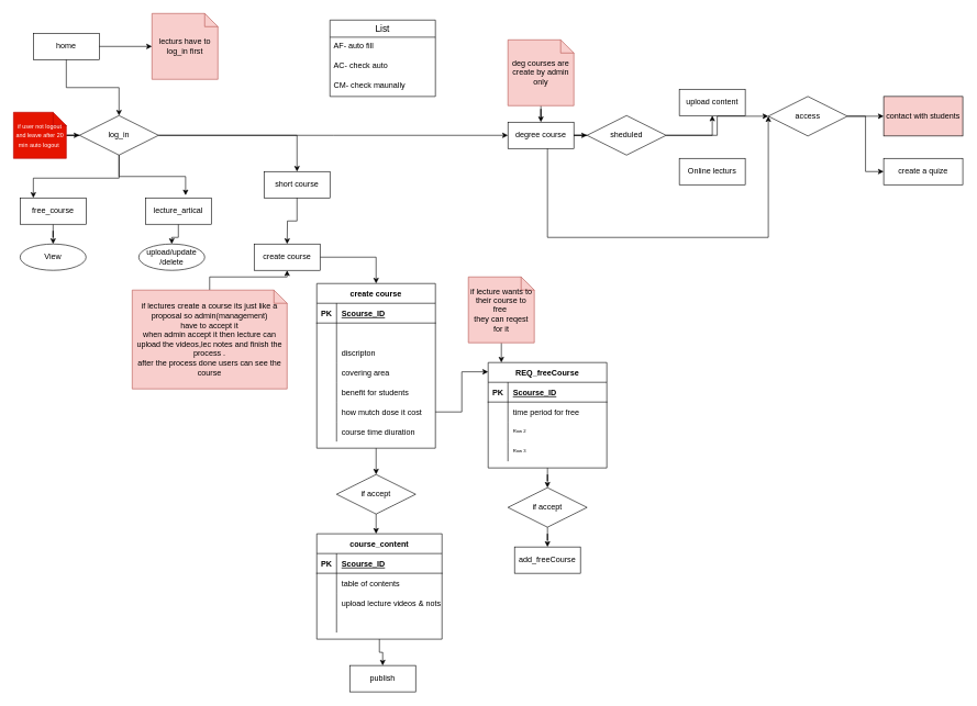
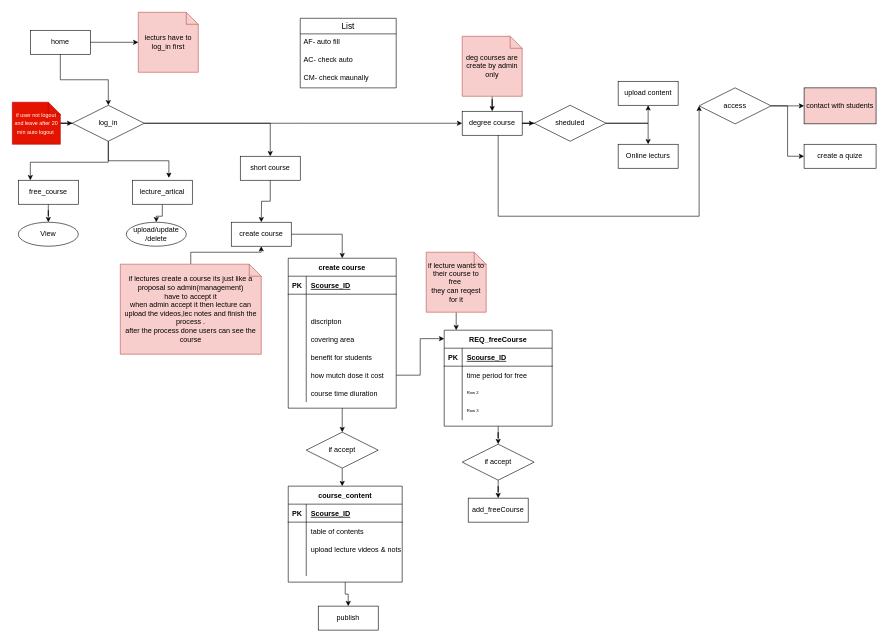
  <mxCell id="0" />
  <mxCell id="1" parent="0" />
  <mxCell id="2" value="home" style="whiteSpace=wrap;html=1;align=center;" vertex="1" parent="1"><mxGeometry x="50" y="50" width="100" height="40" as="geometry" /></mxCell>
  <mxCell id="3" style="edgeStyle=orthogonalEdgeStyle;rounded=0;orthogonalLoop=1;jettySize=auto;html=1;entryX=0.5;entryY=0;entryDx=0;entryDy=0;" edge="1" parent="1" source="5" target="18"><mxGeometry relative="1" as="geometry" /></mxCell>
  <mxCell id="4" style="edgeStyle=orthogonalEdgeStyle;rounded=0;orthogonalLoop=1;jettySize=auto;html=1;" edge="1" parent="1" source="5"><mxGeometry relative="1" as="geometry"><mxPoint x="770" y="205" as="targetPoint" /></mxGeometry></mxCell>
  <mxCell id="5" value="log_in" style="shape=rhombus;perimeter=rhombusPerimeter;whiteSpace=wrap;html=1;align=center;" vertex="1" parent="1"><mxGeometry x="120" y="175" width="120" height="60" as="geometry" /></mxCell>
  <mxCell id="6" style="edgeStyle=orthogonalEdgeStyle;rounded=0;orthogonalLoop=1;jettySize=auto;html=1;entryX=0.5;entryY=0;entryDx=0;entryDy=0;" edge="1" parent="1" source="2" target="5"><mxGeometry x="40" y="40" as="geometry"><mxPoint x="130" y="150" as="targetPoint" /></mxGeometry></mxCell>
  <mxCell id="7" value="" style="edgeStyle=orthogonalEdgeStyle;rounded=0;orthogonalLoop=1;jettySize=auto;html=1;" edge="1" parent="1" source="8" target="27"><mxGeometry relative="1" as="geometry" /></mxCell>
  <mxCell id="8" value="free_course" style="whiteSpace=wrap;html=1;align=center;" vertex="1" parent="1"><mxGeometry x="30" y="300" width="100" height="40" as="geometry" /></mxCell>
  <mxCell id="9" style="edgeStyle=orthogonalEdgeStyle;rounded=0;orthogonalLoop=1;jettySize=auto;html=1;" edge="1" parent="1" source="5" target="8"><mxGeometry x="40" y="40" as="geometry"><Array as="points"><mxPoint x="180" y="270" /><mxPoint x="50" y="270" /></Array></mxGeometry></mxCell>
  <mxCell id="10" value="" style="edgeStyle=orthogonalEdgeStyle;rounded=0;orthogonalLoop=1;jettySize=auto;html=1;" edge="1" parent="1" source="11" target="26"><mxGeometry relative="1" as="geometry" /></mxCell>
  <mxCell id="11" value="lecture_artical" style="whiteSpace=wrap;html=1;align=center;" vertex="1" parent="1"><mxGeometry x="220" y="300" width="100" height="40" as="geometry" /></mxCell>
  <mxCell id="12" style="edgeStyle=orthogonalEdgeStyle;rounded=0;orthogonalLoop=1;jettySize=auto;html=1;entryX=0.61;entryY=-0.1;entryDx=0;entryDy=0;entryPerimeter=0;" edge="1" parent="1" source="5" target="11"><mxGeometry x="40" y="40" as="geometry" /></mxCell>
  <mxCell id="13" value="lecturs have to log_in first" style="shape=note;size=20;whiteSpace=wrap;html=1;fillColor=#f8cecc;strokeColor=#b85450;" vertex="1" parent="1"><mxGeometry x="230" y="20" width="100" height="100" as="geometry" /></mxCell>
  <mxCell id="14" style="edgeStyle=orthogonalEdgeStyle;rounded=0;orthogonalLoop=1;jettySize=auto;html=1;entryX=0;entryY=0.5;entryDx=0;entryDy=0;entryPerimeter=0;" edge="1" parent="1" source="2" target="13"><mxGeometry x="40" y="40" as="geometry" /></mxCell>
  <mxCell id="15" style="edgeStyle=orthogonalEdgeStyle;rounded=0;orthogonalLoop=1;jettySize=auto;html=1;" edge="1" parent="1" source="16" target="5"><mxGeometry x="40" y="40" as="geometry" /></mxCell>
  <mxCell id="16" value="&lt;font style=&quot;font-size: 9px&quot;&gt;if user not logout and leave after 20 min auto logout&amp;nbsp;&lt;/font&gt;" style="shape=note;size=20;whiteSpace=wrap;html=1;fillColor=#e51400;strokeColor=#B20000;fontColor=#ffffff;" vertex="1" parent="1"><mxGeometry x="20" y="170" width="80" height="70" as="geometry" /></mxCell>
  <mxCell id="17" value="" style="edgeStyle=orthogonalEdgeStyle;rounded=0;orthogonalLoop=1;jettySize=auto;html=1;" edge="1" parent="1" source="18"><mxGeometry relative="1" as="geometry"><mxPoint x="435" y="370" as="targetPoint" /></mxGeometry></mxCell>
  <mxCell id="18" value="short course" style="whiteSpace=wrap;html=1;align=center;fillColor=none;" vertex="1" parent="1"><mxGeometry x="400" y="260" width="100" height="40" as="geometry" /></mxCell>
  <mxCell id="19" value="" style="edgeStyle=orthogonalEdgeStyle;rounded=0;orthogonalLoop=1;jettySize=auto;html=1;fontSize=7;entryX=0;entryY=0.5;entryDx=0;entryDy=0;" edge="1" parent="1" source="21" target="97"><mxGeometry relative="1" as="geometry"><mxPoint x="930" y="230" as="targetPoint" /></mxGeometry></mxCell>
  <mxCell id="20" style="edgeStyle=orthogonalEdgeStyle;rounded=0;orthogonalLoop=1;jettySize=auto;html=1;entryX=0;entryY=0.5;entryDx=0;entryDy=0;fontSize=12;" edge="1" parent="1" source="21" target="100"><mxGeometry relative="1" as="geometry"><Array as="points"><mxPoint x="830" y="360" /></Array></mxGeometry></mxCell>
  <mxCell id="21" value="degree course" style="whiteSpace=wrap;html=1;align=center;fillColor=none;" vertex="1" parent="1"><mxGeometry x="770" y="185" width="100" height="40" as="geometry" /></mxCell>
  <mxCell id="22" value="List" style="swimlane;fontStyle=0;childLayout=stackLayout;horizontal=1;startSize=26;horizontalStack=0;resizeParent=1;resizeParentMax=0;resizeLast=0;collapsible=1;marginBottom=0;align=center;fontSize=14;fillColor=none;" vertex="1" parent="1"><mxGeometry x="500" y="30" width="160" height="116" as="geometry" /></mxCell>
  <mxCell id="23" value="AF- auto fill" style="text;strokeColor=none;fillColor=none;spacingLeft=4;spacingRight=4;overflow=hidden;rotatable=0;points=[[0,0.5],[1,0.5]];portConstraint=eastwest;fontSize=12;" vertex="1" parent="22"><mxGeometry y="26" width="160" height="30" as="geometry" /></mxCell>
  <mxCell id="24" value="AC- check auto" style="text;strokeColor=none;fillColor=none;spacingLeft=4;spacingRight=4;overflow=hidden;rotatable=0;points=[[0,0.5],[1,0.5]];portConstraint=eastwest;fontSize=12;" vertex="1" parent="22"><mxGeometry y="56" width="160" height="30" as="geometry" /></mxCell>
  <mxCell id="25" value="CM- check maunally" style="text;strokeColor=none;fillColor=none;spacingLeft=4;spacingRight=4;overflow=hidden;rotatable=0;points=[[0,0.5],[1,0.5]];portConstraint=eastwest;fontSize=12;" vertex="1" parent="22"><mxGeometry y="86" width="160" height="30" as="geometry" /></mxCell>
  <mxCell id="26" value="upload/update&lt;br&gt;/delete" style="ellipse;whiteSpace=wrap;html=1;" vertex="1" parent="1"><mxGeometry x="210" y="370" width="100" height="40" as="geometry" /></mxCell>
  <mxCell id="27" value="View" style="ellipse;whiteSpace=wrap;html=1;" vertex="1" parent="1"><mxGeometry x="30" y="370" width="100" height="40" as="geometry" /></mxCell>
  <mxCell id="28" style="edgeStyle=orthogonalEdgeStyle;rounded=0;orthogonalLoop=1;jettySize=auto;html=1;entryX=0.5;entryY=1;entryDx=0;entryDy=0;fontSize=7;" edge="1" parent="1" source="29" target="31"><mxGeometry relative="1" as="geometry" /></mxCell>
  <mxCell id="29" value="if lectures create a course its just like a proposal so&amp;nbsp;admin(management)&lt;br&gt;have to accept it&lt;br&gt;when admin accept it then lecture can upload the videos,lec notes and finish the process .&lt;br&gt;after the process done users can see the course" style="shape=note;size=20;whiteSpace=wrap;html=1;fillColor=#f8cecc;strokeColor=#b85450;" vertex="1" parent="1"><mxGeometry x="200" y="440" width="235" height="150" as="geometry" /></mxCell>
  <mxCell id="30" style="edgeStyle=orthogonalEdgeStyle;rounded=0;orthogonalLoop=1;jettySize=auto;html=1;entryX=0.5;entryY=0;entryDx=0;entryDy=0;" edge="1" parent="1" source="31" target="33"><mxGeometry relative="1" as="geometry"><Array as="points"><mxPoint x="570" y="390" /></Array></mxGeometry></mxCell>
  <mxCell id="31" value="create course" style="whiteSpace=wrap;html=1;align=center;" vertex="1" parent="1"><mxGeometry x="385" y="370" width="100" height="40" as="geometry" /></mxCell>
  <mxCell id="32" style="edgeStyle=orthogonalEdgeStyle;rounded=0;orthogonalLoop=1;jettySize=auto;html=1;entryX=0.5;entryY=0;entryDx=0;entryDy=0;" edge="1" parent="1" source="33" target="55"><mxGeometry relative="1" as="geometry" /></mxCell>
  <mxCell id="33" value="create course" style="shape=table;startSize=30;container=1;collapsible=1;childLayout=tableLayout;fixedRows=1;rowLines=0;fontStyle=1;align=center;resizeLast=1;" vertex="1" parent="1"><mxGeometry x="480" y="430" width="180" height="250" as="geometry" /></mxCell>
  <mxCell id="34" value="" style="shape=partialRectangle;collapsible=0;dropTarget=0;pointerEvents=0;fillColor=none;top=0;left=0;bottom=1;right=0;points=[[0,0.5],[1,0.5]];portConstraint=eastwest;" vertex="1" parent="33"><mxGeometry y="30" width="180" height="30" as="geometry" /></mxCell>
  <mxCell id="35" value="PK" style="shape=partialRectangle;connectable=0;fillColor=none;top=0;left=0;bottom=0;right=0;fontStyle=1;overflow=hidden;" vertex="1" parent="34"><mxGeometry width="30" height="30" as="geometry" /></mxCell>
  <mxCell id="36" value="Scourse_ID" style="shape=partialRectangle;connectable=0;fillColor=none;top=0;left=0;bottom=0;right=0;align=left;spacingLeft=6;fontStyle=5;overflow=hidden;" vertex="1" parent="34"><mxGeometry x="30" width="150" height="30" as="geometry" /></mxCell>
  <mxCell id="37" value="" style="shape=partialRectangle;collapsible=0;dropTarget=0;pointerEvents=0;fillColor=none;top=0;left=0;bottom=0;right=0;points=[[0,0.5],[1,0.5]];portConstraint=eastwest;" vertex="1" parent="33"><mxGeometry y="60" width="180" height="30" as="geometry" /></mxCell>
  <mxCell id="38" value="" style="shape=partialRectangle;connectable=0;fillColor=none;top=0;left=0;bottom=0;right=0;editable=1;overflow=hidden;" vertex="1" parent="37"><mxGeometry width="30" height="30" as="geometry" /></mxCell>
  <mxCell id="39" value="" style="shape=partialRectangle;collapsible=0;dropTarget=0;pointerEvents=0;fillColor=none;top=0;left=0;bottom=0;right=0;points=[[0,0.5],[1,0.5]];portConstraint=eastwest;" vertex="1" parent="33"><mxGeometry y="90" width="180" height="30" as="geometry" /></mxCell>
  <mxCell id="40" value="" style="shape=partialRectangle;connectable=0;fillColor=none;top=0;left=0;bottom=0;right=0;editable=1;overflow=hidden;" vertex="1" parent="39"><mxGeometry width="30" height="30" as="geometry" /></mxCell>
  <mxCell id="41" value="discripton" style="shape=partialRectangle;connectable=0;fillColor=none;top=0;left=0;bottom=0;right=0;align=left;spacingLeft=6;overflow=hidden;" vertex="1" parent="39"><mxGeometry x="30" width="150" height="30" as="geometry" /></mxCell>
  <mxCell id="42" value="" style="shape=partialRectangle;collapsible=0;dropTarget=0;pointerEvents=0;fillColor=none;top=0;left=0;bottom=0;right=0;points=[[0,0.5],[1,0.5]];portConstraint=eastwest;" vertex="1" parent="33"><mxGeometry y="120" width="180" height="30" as="geometry" /></mxCell>
  <mxCell id="43" value="" style="shape=partialRectangle;connectable=0;fillColor=none;top=0;left=0;bottom=0;right=0;editable=1;overflow=hidden;" vertex="1" parent="42"><mxGeometry width="30" height="30" as="geometry" /></mxCell>
  <mxCell id="44" value="covering area " style="shape=partialRectangle;connectable=0;fillColor=none;top=0;left=0;bottom=0;right=0;align=left;spacingLeft=6;overflow=hidden;" vertex="1" parent="42"><mxGeometry x="30" width="150" height="30" as="geometry" /></mxCell>
  <mxCell id="45" value="" style="shape=partialRectangle;collapsible=0;dropTarget=0;pointerEvents=0;fillColor=none;top=0;left=0;bottom=0;right=0;points=[[0,0.5],[1,0.5]];portConstraint=eastwest;" vertex="1" parent="33"><mxGeometry y="150" width="180" height="30" as="geometry" /></mxCell>
  <mxCell id="46" value="" style="shape=partialRectangle;connectable=0;fillColor=none;top=0;left=0;bottom=0;right=0;editable=1;overflow=hidden;" vertex="1" parent="45"><mxGeometry width="30" height="30" as="geometry" /></mxCell>
  <mxCell id="47" value="benefit for students" style="shape=partialRectangle;connectable=0;fillColor=none;top=0;left=0;bottom=0;right=0;align=left;spacingLeft=6;overflow=hidden;" vertex="1" parent="45"><mxGeometry x="30" width="150" height="30" as="geometry" /></mxCell>
  <mxCell id="48" value="" style="shape=partialRectangle;collapsible=0;dropTarget=0;pointerEvents=0;fillColor=none;top=0;left=0;bottom=0;right=0;points=[[0,0.5],[1,0.5]];portConstraint=eastwest;" vertex="1" parent="33"><mxGeometry y="180" width="180" height="30" as="geometry" /></mxCell>
  <mxCell id="49" value="" style="shape=partialRectangle;connectable=0;fillColor=none;top=0;left=0;bottom=0;right=0;editable=1;overflow=hidden;" vertex="1" parent="48"><mxGeometry width="30" height="30" as="geometry" /></mxCell>
  <mxCell id="50" value="how mutch dose it cost" style="shape=partialRectangle;connectable=0;fillColor=none;top=0;left=0;bottom=0;right=0;align=left;spacingLeft=6;overflow=hidden;" vertex="1" parent="48"><mxGeometry x="30" width="150" height="30" as="geometry" /></mxCell>
  <mxCell id="51" value="" style="shape=partialRectangle;collapsible=0;dropTarget=0;pointerEvents=0;fillColor=none;top=0;left=0;bottom=0;right=0;points=[[0,0.5],[1,0.5]];portConstraint=eastwest;" vertex="1" parent="33"><mxGeometry y="210" width="180" height="30" as="geometry" /></mxCell>
  <mxCell id="52" value="" style="shape=partialRectangle;connectable=0;fillColor=none;top=0;left=0;bottom=0;right=0;editable=1;overflow=hidden;" vertex="1" parent="51"><mxGeometry width="30" height="30" as="geometry" /></mxCell>
  <mxCell id="53" value="course time diuration " style="shape=partialRectangle;connectable=0;fillColor=none;top=0;left=0;bottom=0;right=0;align=left;spacingLeft=6;overflow=hidden;" vertex="1" parent="51"><mxGeometry x="30" width="150" height="30" as="geometry" /></mxCell>
  <mxCell id="54" value="" style="edgeStyle=orthogonalEdgeStyle;rounded=0;orthogonalLoop=1;jettySize=auto;html=1;" edge="1" parent="1" source="55"><mxGeometry relative="1" as="geometry"><mxPoint x="570" y="810" as="targetPoint" /></mxGeometry></mxCell>
  <mxCell id="55" value="if accept" style="shape=rhombus;perimeter=rhombusPerimeter;whiteSpace=wrap;html=1;align=center;" vertex="1" parent="1"><mxGeometry x="510" y="720" width="120" height="60" as="geometry" /></mxCell>
  <mxCell id="56" value="" style="edgeStyle=orthogonalEdgeStyle;rounded=0;orthogonalLoop=1;jettySize=auto;html=1;fontSize=7;" edge="1" parent="1" source="57" target="90"><mxGeometry relative="1" as="geometry" /></mxCell>
  <mxCell id="57" value="course_content" style="shape=table;startSize=30;container=1;collapsible=1;childLayout=tableLayout;fixedRows=1;rowLines=0;fontStyle=1;align=center;resizeLast=1;" vertex="1" parent="1"><mxGeometry x="480" y="810" width="190" height="160" as="geometry" /></mxCell>
  <mxCell id="58" value="" style="shape=partialRectangle;collapsible=0;dropTarget=0;pointerEvents=0;fillColor=none;top=0;left=0;bottom=1;right=0;points=[[0,0.5],[1,0.5]];portConstraint=eastwest;" vertex="1" parent="57"><mxGeometry y="30" width="190" height="30" as="geometry" /></mxCell>
  <mxCell id="59" value="PK" style="shape=partialRectangle;connectable=0;fillColor=none;top=0;left=0;bottom=0;right=0;fontStyle=1;overflow=hidden;" vertex="1" parent="58"><mxGeometry width="30" height="30" as="geometry" /></mxCell>
  <mxCell id="60" value="Scourse_ID" style="shape=partialRectangle;connectable=0;fillColor=none;top=0;left=0;bottom=0;right=0;align=left;spacingLeft=6;fontStyle=5;overflow=hidden;" vertex="1" parent="58"><mxGeometry x="30" width="160" height="30" as="geometry" /></mxCell>
  <mxCell id="61" value="" style="shape=partialRectangle;collapsible=0;dropTarget=0;pointerEvents=0;fillColor=none;top=0;left=0;bottom=0;right=0;points=[[0,0.5],[1,0.5]];portConstraint=eastwest;" vertex="1" parent="57"><mxGeometry y="60" width="190" height="30" as="geometry" /></mxCell>
  <mxCell id="62" value="" style="shape=partialRectangle;connectable=0;fillColor=none;top=0;left=0;bottom=0;right=0;editable=1;overflow=hidden;" vertex="1" parent="61"><mxGeometry width="30" height="30" as="geometry" /></mxCell>
  <mxCell id="63" value="table of contents" style="shape=partialRectangle;connectable=0;fillColor=none;top=0;left=0;bottom=0;right=0;align=left;spacingLeft=6;overflow=hidden;" vertex="1" parent="61"><mxGeometry x="30" width="160" height="30" as="geometry" /></mxCell>
  <mxCell id="64" value="" style="shape=partialRectangle;collapsible=0;dropTarget=0;pointerEvents=0;fillColor=none;top=0;left=0;bottom=0;right=0;points=[[0,0.5],[1,0.5]];portConstraint=eastwest;" vertex="1" parent="57"><mxGeometry y="90" width="190" height="30" as="geometry" /></mxCell>
  <mxCell id="65" value="" style="shape=partialRectangle;connectable=0;fillColor=none;top=0;left=0;bottom=0;right=0;editable=1;overflow=hidden;" vertex="1" parent="64"><mxGeometry width="30" height="30" as="geometry" /></mxCell>
  <mxCell id="66" value="upload lecture videos &amp; nots" style="shape=partialRectangle;connectable=0;fillColor=none;top=0;left=0;bottom=0;right=0;align=left;spacingLeft=6;overflow=hidden;" vertex="1" parent="64"><mxGeometry x="30" width="160" height="30" as="geometry" /></mxCell>
  <mxCell id="67" value="" style="shape=partialRectangle;collapsible=0;dropTarget=0;pointerEvents=0;fillColor=none;top=0;left=0;bottom=0;right=0;points=[[0,0.5],[1,0.5]];portConstraint=eastwest;" vertex="1" parent="57"><mxGeometry y="120" width="190" height="30" as="geometry" /></mxCell>
  <mxCell id="68" value="" style="shape=partialRectangle;connectable=0;fillColor=none;top=0;left=0;bottom=0;right=0;editable=1;overflow=hidden;" vertex="1" parent="67"><mxGeometry width="30" height="30" as="geometry" /></mxCell>
  <mxCell id="69" value="" style="shape=partialRectangle;connectable=0;fillColor=none;top=0;left=0;bottom=0;right=0;align=left;spacingLeft=6;overflow=hidden;" vertex="1" parent="67"><mxGeometry x="30" width="160" height="30" as="geometry" /></mxCell>
  <mxCell id="70" value="" style="edgeStyle=orthogonalEdgeStyle;rounded=0;orthogonalLoop=1;jettySize=auto;html=1;fontSize=7;" edge="1" parent="1" source="71"><mxGeometry relative="1" as="geometry"><mxPoint x="760" y="550" as="targetPoint" /></mxGeometry></mxCell>
  <mxCell id="71" value="if lecture wants to their course to free&amp;nbsp;&lt;br&gt;they can reqest for it" style="shape=note;size=20;whiteSpace=wrap;html=1;fillColor=#f8cecc;strokeColor=#b85450;" vertex="1" parent="1"><mxGeometry x="710" y="420" width="100" height="100" as="geometry" /></mxCell>
  <mxCell id="72" value="" style="edgeStyle=orthogonalEdgeStyle;rounded=0;orthogonalLoop=1;jettySize=auto;html=1;fontSize=7;" edge="1" parent="1" source="73" target="88"><mxGeometry relative="1" as="geometry" /></mxCell>
  <mxCell id="73" value="REQ_freeCourse" style="shape=table;startSize=30;container=1;collapsible=1;childLayout=tableLayout;fixedRows=1;rowLines=0;fontStyle=1;align=center;resizeLast=1;" vertex="1" parent="1"><mxGeometry x="740" y="550" width="180" height="160" as="geometry" /></mxCell>
  <mxCell id="74" value="" style="shape=partialRectangle;collapsible=0;dropTarget=0;pointerEvents=0;fillColor=none;top=0;left=0;bottom=1;right=0;points=[[0,0.5],[1,0.5]];portConstraint=eastwest;" vertex="1" parent="73"><mxGeometry y="30" width="180" height="30" as="geometry" /></mxCell>
  <mxCell id="75" value="PK" style="shape=partialRectangle;connectable=0;fillColor=none;top=0;left=0;bottom=0;right=0;fontStyle=1;overflow=hidden;" vertex="1" parent="74"><mxGeometry width="30" height="30" as="geometry" /></mxCell>
  <mxCell id="76" value="Scourse_ID" style="shape=partialRectangle;connectable=0;fillColor=none;top=0;left=0;bottom=0;right=0;align=left;spacingLeft=6;fontStyle=5;overflow=hidden;" vertex="1" parent="74"><mxGeometry x="30" width="150" height="30" as="geometry" /></mxCell>
  <mxCell id="77" value="" style="shape=partialRectangle;collapsible=0;dropTarget=0;pointerEvents=0;fillColor=none;top=0;left=0;bottom=0;right=0;points=[[0,0.5],[1,0.5]];portConstraint=eastwest;" vertex="1" parent="73"><mxGeometry y="60" width="180" height="30" as="geometry" /></mxCell>
  <mxCell id="78" value="" style="shape=partialRectangle;connectable=0;fillColor=none;top=0;left=0;bottom=0;right=0;editable=1;overflow=hidden;" vertex="1" parent="77"><mxGeometry width="30" height="30" as="geometry" /></mxCell>
  <mxCell id="79" value="time period for free" style="shape=partialRectangle;connectable=0;fillColor=none;top=0;left=0;bottom=0;right=0;align=left;spacingLeft=6;overflow=hidden;" vertex="1" parent="77"><mxGeometry x="30" width="150" height="30" as="geometry" /></mxCell>
  <mxCell id="80" value="" style="shape=partialRectangle;collapsible=0;dropTarget=0;pointerEvents=0;fillColor=none;top=0;left=0;bottom=0;right=0;points=[[0,0.5],[1,0.5]];portConstraint=eastwest;" vertex="1" parent="73"><mxGeometry y="90" width="180" height="30" as="geometry" /></mxCell>
  <mxCell id="81" value="" style="shape=partialRectangle;connectable=0;fillColor=none;top=0;left=0;bottom=0;right=0;editable=1;overflow=hidden;" vertex="1" parent="80"><mxGeometry width="30" height="30" as="geometry" /></mxCell>
  <mxCell id="82" value="Row 2" style="shape=partialRectangle;connectable=0;fillColor=none;top=0;left=0;bottom=0;right=0;align=left;spacingLeft=6;overflow=hidden;fontSize=7;" vertex="1" parent="80"><mxGeometry x="30" width="150" height="30" as="geometry" /></mxCell>
  <mxCell id="83" value="" style="shape=partialRectangle;collapsible=0;dropTarget=0;pointerEvents=0;fillColor=none;top=0;left=0;bottom=0;right=0;points=[[0,0.5],[1,0.5]];portConstraint=eastwest;" vertex="1" parent="73"><mxGeometry y="120" width="180" height="30" as="geometry" /></mxCell>
  <mxCell id="84" value="" style="shape=partialRectangle;connectable=0;fillColor=none;top=0;left=0;bottom=0;right=0;editable=1;overflow=hidden;" vertex="1" parent="83"><mxGeometry width="30" height="30" as="geometry" /></mxCell>
  <mxCell id="85" value="Row 3" style="shape=partialRectangle;connectable=0;fillColor=none;top=0;left=0;bottom=0;right=0;align=left;spacingLeft=6;overflow=hidden;fontSize=7;" vertex="1" parent="83"><mxGeometry x="30" width="150" height="30" as="geometry" /></mxCell>
  <mxCell id="86" style="edgeStyle=orthogonalEdgeStyle;rounded=0;orthogonalLoop=1;jettySize=auto;html=1;entryX=0;entryY=0.088;entryDx=0;entryDy=0;entryPerimeter=0;" edge="1" parent="1" source="48" target="73"><mxGeometry relative="1" as="geometry" /></mxCell>
  <mxCell id="87" value="" style="edgeStyle=orthogonalEdgeStyle;rounded=0;orthogonalLoop=1;jettySize=auto;html=1;fontSize=7;" edge="1" parent="1" source="88" target="89"><mxGeometry relative="1" as="geometry" /></mxCell>
  <mxCell id="88" value="&lt;span style=&quot;font-size: 12px&quot;&gt;if accept&lt;/span&gt;" style="shape=rhombus;perimeter=rhombusPerimeter;whiteSpace=wrap;html=1;align=center;fontSize=7;" vertex="1" parent="1"><mxGeometry x="770" y="740" width="120" height="60" as="geometry" /></mxCell>
  <mxCell id="89" value="&lt;span style=&quot;font-size: 12px&quot;&gt;add_freeCourse&lt;/span&gt;" style="whiteSpace=wrap;html=1;align=center;fontSize=7;" vertex="1" parent="1"><mxGeometry x="780" y="830" width="100" height="40" as="geometry" /></mxCell>
  <mxCell id="90" value="&lt;span style=&quot;font-size: 12px&quot;&gt;publish&lt;/span&gt;" style="whiteSpace=wrap;html=1;align=center;fontSize=7;" vertex="1" parent="1"><mxGeometry x="530" y="1010" width="100" height="40" as="geometry" /></mxCell>
  <mxCell id="91" value="" style="edgeStyle=orthogonalEdgeStyle;rounded=0;orthogonalLoop=1;jettySize=auto;html=1;fontSize=7;" edge="1" parent="1" source="92" target="21"><mxGeometry relative="1" as="geometry" /></mxCell>
  <mxCell id="92" value="&lt;span style=&quot;font-size: 12px&quot;&gt;deg courses are create by admin only&lt;/span&gt;" style="shape=note;size=20;whiteSpace=wrap;html=1;fontSize=7;fillColor=#f8cecc;strokeColor=#b85450;" vertex="1" parent="1"><mxGeometry x="770" y="60" width="100" height="100" as="geometry" /></mxCell>
  <mxCell id="93" value="&lt;span&gt;upload content&lt;/span&gt;" style="whiteSpace=wrap;html=1;align=center;fontSize=12;" vertex="1" parent="1"><mxGeometry x="1030" y="135" width="100" height="40" as="geometry" /></mxCell>
  <mxCell id="94" value="Online lecturs" style="whiteSpace=wrap;html=1;align=center;fontSize=12;" vertex="1" parent="1"><mxGeometry x="1030" y="240" width="100" height="40" as="geometry" /></mxCell>
  <mxCell id="95" style="edgeStyle=orthogonalEdgeStyle;rounded=0;orthogonalLoop=1;jettySize=auto;html=1;entryX=0.5;entryY=1;entryDx=0;entryDy=0;fontSize=12;" edge="1" parent="1" source="97" target="93"><mxGeometry relative="1" as="geometry" /></mxCell>
- <mxCell id="96" style="edgeStyle=orthogonalEdgeStyle;rounded=0;orthogonalLoop=1;jettySize=auto;html=1;fontSize=12;" edge="1" parent="1" source="97" target="100"><mxGeometry relative="1" as="geometry" /></mxCell>
+ <mxCell id="96" style="edgeStyle=orthogonalEdgeStyle;rounded=0;orthogonalLoop=1;jettySize=auto;html=1;fontSize=12;" edge="1" parent="1" source="97" target="94"><mxGeometry relative="1" as="geometry" /></mxCell>
  <mxCell id="97" value="sheduled" style="shape=rhombus;perimeter=rhombusPerimeter;whiteSpace=wrap;html=1;align=center;fontSize=12;" vertex="1" parent="1"><mxGeometry x="890" y="175" width="120" height="60" as="geometry" /></mxCell>
  <mxCell id="98" value="" style="edgeStyle=orthogonalEdgeStyle;rounded=0;orthogonalLoop=1;jettySize=auto;html=1;fontSize=12;" edge="1" parent="1" source="100" target="101"><mxGeometry relative="1" as="geometry" /></mxCell>
  <mxCell id="99" style="edgeStyle=orthogonalEdgeStyle;rounded=0;orthogonalLoop=1;jettySize=auto;html=1;entryX=0;entryY=0.5;entryDx=0;entryDy=0;fontSize=12;" edge="1" parent="1" source="100" target="102"><mxGeometry relative="1" as="geometry" /></mxCell>
  <mxCell id="100" value="access" style="shape=rhombus;perimeter=rhombusPerimeter;whiteSpace=wrap;html=1;align=center;fontSize=12;" vertex="1" parent="1"><mxGeometry x="1165" y="146" width="120" height="60" as="geometry" /></mxCell>
  <mxCell id="101" value="contact with students" style="whiteSpace=wrap;html=1;fillColor=#f8cecc;" vertex="1" parent="1"><mxGeometry x="1340" y="146" width="120" height="60" as="geometry" /></mxCell>
  <mxCell id="102" value="create a quize" style="whiteSpace=wrap;html=1;align=center;fontSize=12;" vertex="1" parent="1"><mxGeometry x="1340" y="240" width="120" height="40" as="geometry" /></mxCell>
